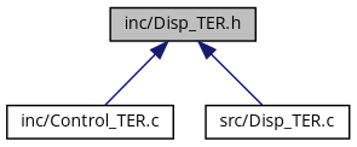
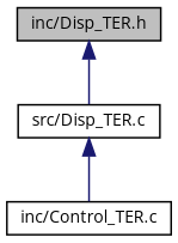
  digraph {
    fontname="Open Sans"
    node [color=black fillcolor=white fontname="Open Sans" fontsize=10 shape=record style=filled]
    edge [color=midnightblue dir=back fontname="Open Sans" fontsize=10 labelfontname=Helvetica labelfontsize=10 style=solid]
    n1 [fillcolor=grey75 fontcolor=black height=0.2 label="inc/Disp_TER.h" width=0.4]
    n2 [height=0.2 label="inc/Control_TER.c" width=0.4]
    n3 [height=0.2 label="src/Disp_TER.c" width=0.4]
-   n1 -> n2
+   n3 -> n2
    n1 -> n3
  }
